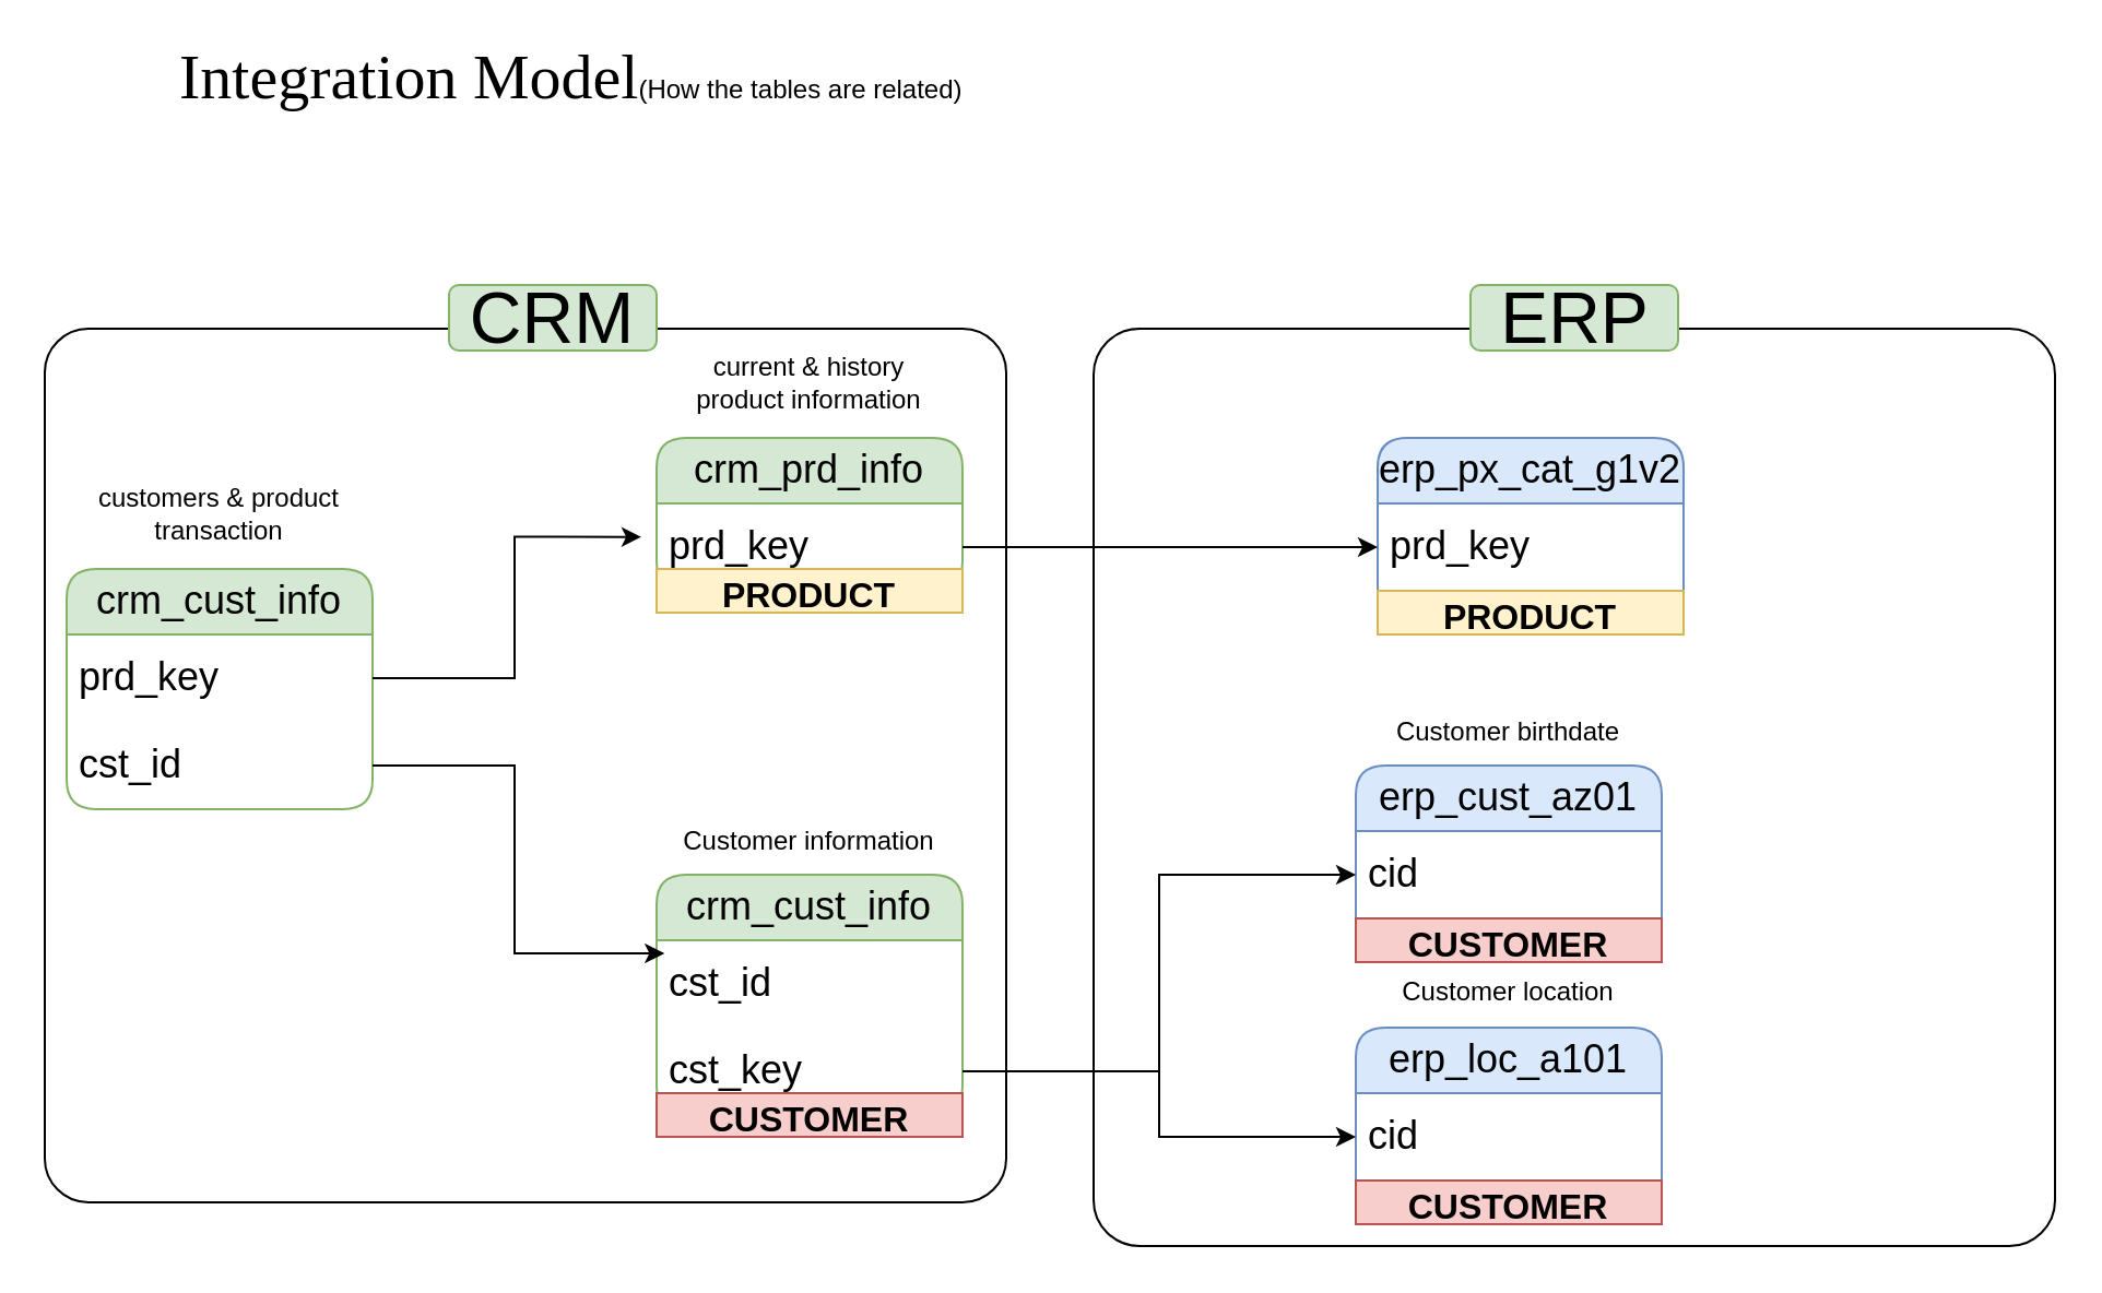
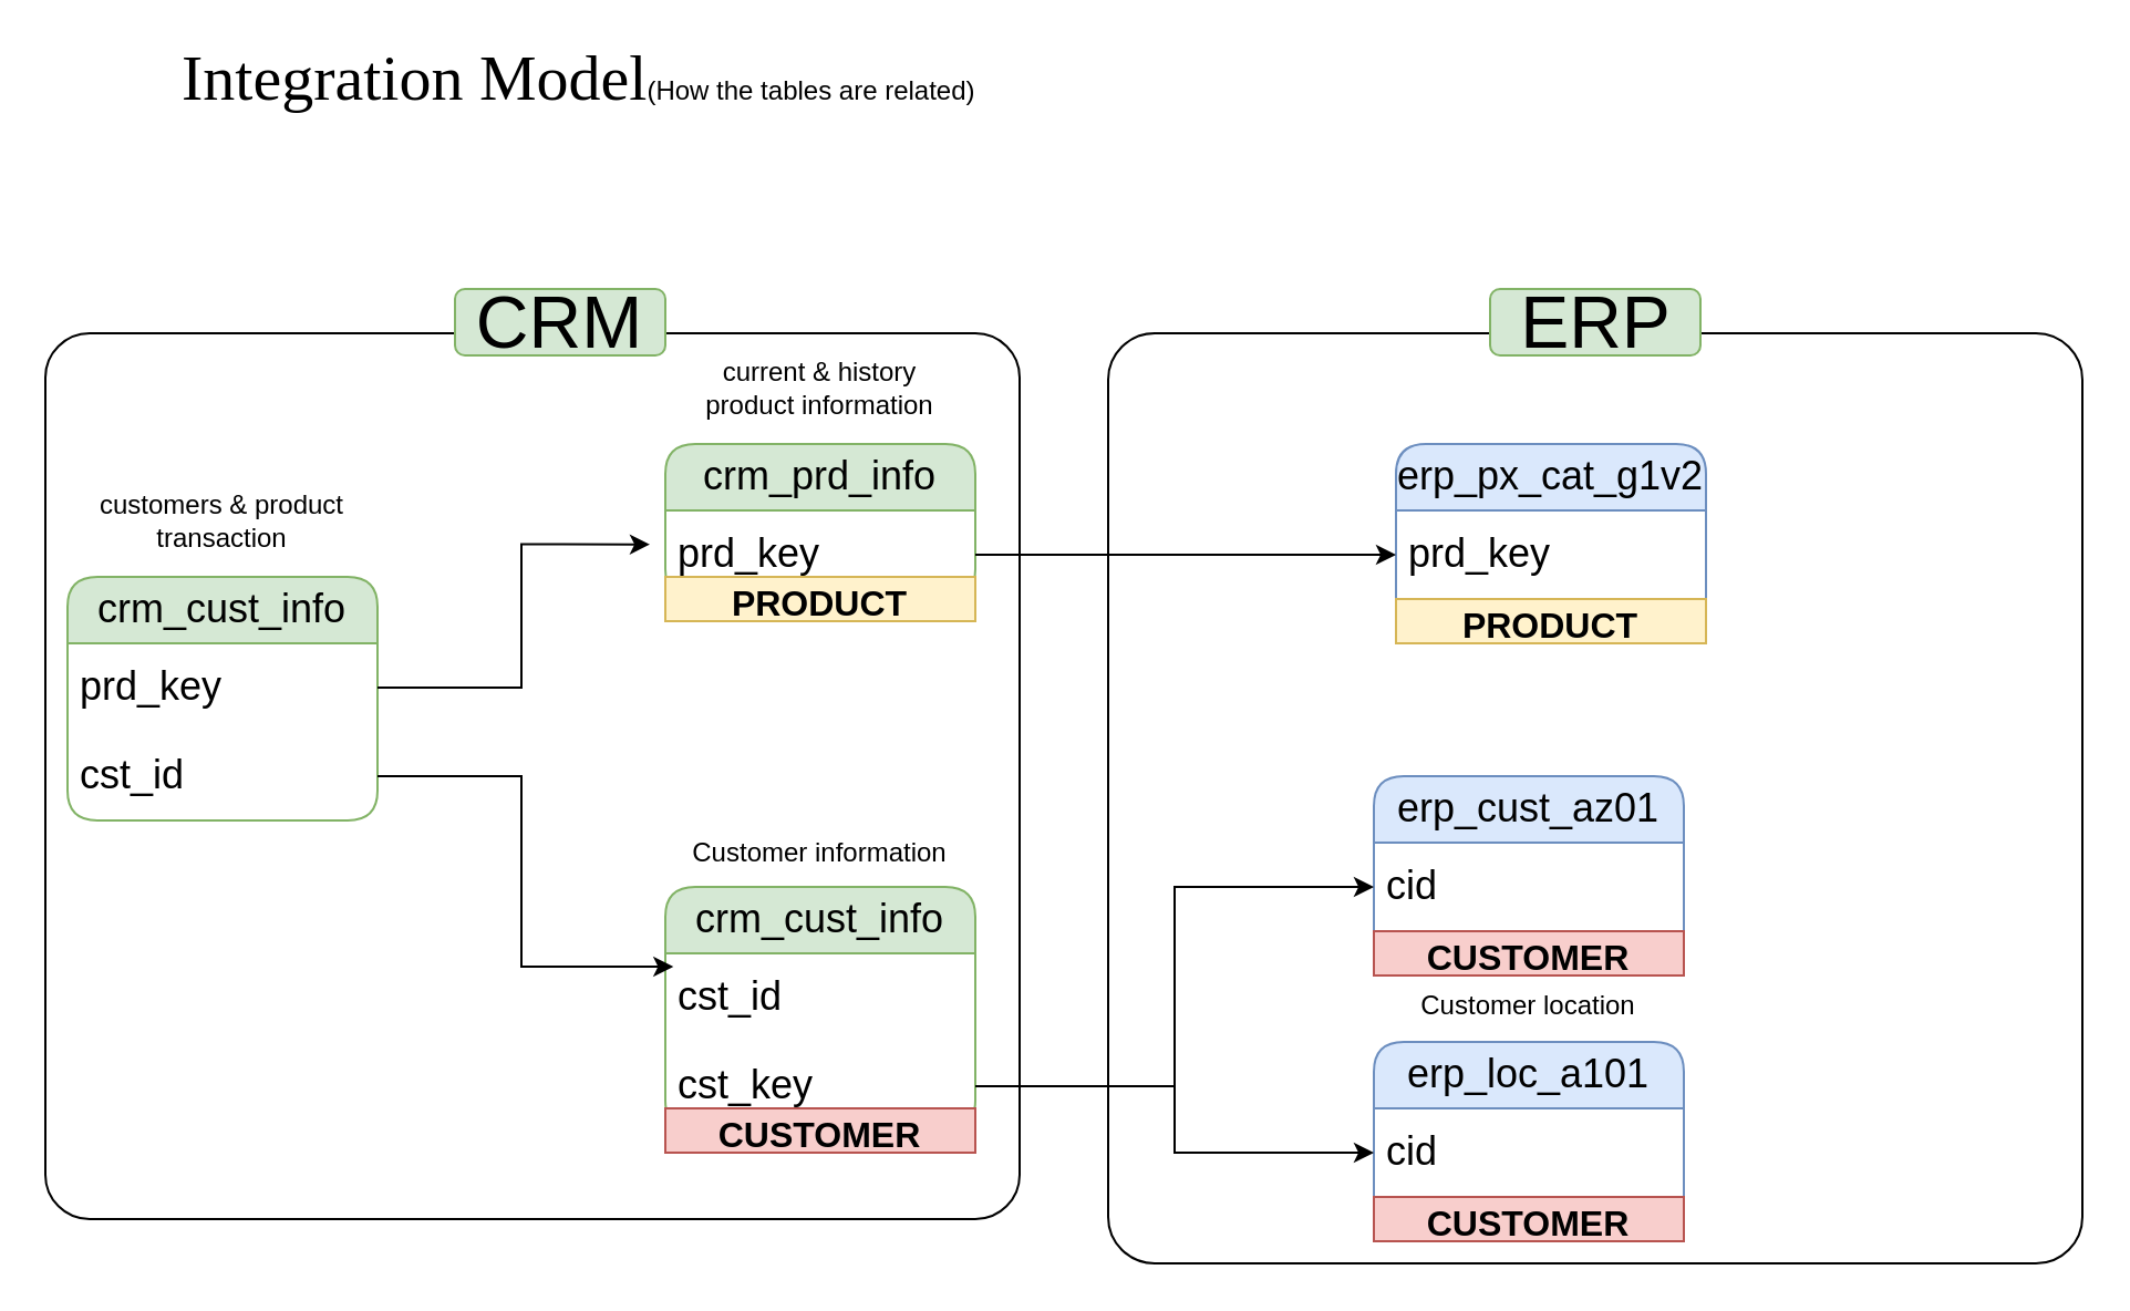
  <mxCell id="0" />
  <mxCell id="1" parent="0" />
  <mxCell id="2" value="" style="rounded=1;whiteSpace=wrap;html=1;fillColor=none;arcSize=5;" vertex="1" parent="1"><mxGeometry x="500" y="150" width="440" height="420" as="geometry" /></mxCell>
  <mxCell id="3" value="crm_cust_info" style="swimlane;fontStyle=0;childLayout=stackLayout;horizontal=1;startSize=30;horizontalStack=0;resizeParent=1;resizeParentMax=0;resizeLast=0;collapsible=1;marginBottom=0;whiteSpace=wrap;html=1;rounded=1;fillColor=#d5e8d4;strokeColor=#82b366;fontSize=18;" vertex="1" parent="1"><mxGeometry x="300" y="400" width="140" height="110" as="geometry" /></mxCell>
  <mxCell id="4" value="cst_id" style="text;strokeColor=none;fillColor=none;align=left;verticalAlign=middle;spacingLeft=4;spacingRight=4;overflow=hidden;points=[[0,0.5],[1,0.5]];portConstraint=eastwest;rotatable=0;whiteSpace=wrap;html=1;fontSize=18;" vertex="1" parent="3"><mxGeometry y="30" width="140" height="40" as="geometry" /></mxCell>
  <mxCell id="5" value="cst_key" style="text;strokeColor=none;fillColor=none;align=left;verticalAlign=middle;spacingLeft=4;spacingRight=4;overflow=hidden;points=[[0,0.5],[1,0.5]];portConstraint=eastwest;rotatable=0;whiteSpace=wrap;html=1;fontSize=18;" vertex="1" parent="3"><mxGeometry y="70" width="140" height="40" as="geometry" /></mxCell>
  <mxCell id="6" value="Customer information" style="text;html=1;align=center;verticalAlign=middle;whiteSpace=wrap;rounded=0;" vertex="1" parent="1"><mxGeometry x="305" y="370" width="130" height="30" as="geometry" /></mxCell>
  <mxCell id="7" value="crm_prd_info" style="swimlane;fontStyle=0;childLayout=stackLayout;horizontal=1;startSize=30;horizontalStack=0;resizeParent=1;resizeParentMax=0;resizeLast=0;collapsible=1;marginBottom=0;whiteSpace=wrap;html=1;rounded=1;fillColor=#d5e8d4;strokeColor=#82b366;fontSize=18;" vertex="1" parent="1"><mxGeometry x="300" y="200" width="140" height="70" as="geometry" /></mxCell>
  <mxCell id="8" value="prd_key" style="text;strokeColor=none;fillColor=none;align=left;verticalAlign=middle;spacingLeft=4;spacingRight=4;overflow=hidden;points=[[0,0.5],[1,0.5]];portConstraint=eastwest;rotatable=0;whiteSpace=wrap;html=1;fontSize=18;" vertex="1" parent="7"><mxGeometry y="30" width="140" height="40" as="geometry" /></mxCell>
  <mxCell id="9" value="current &amp;amp; history product information" style="text;html=1;align=center;verticalAlign=middle;whiteSpace=wrap;rounded=0;" vertex="1" parent="1"><mxGeometry x="310" y="160" width="120" height="30" as="geometry" /></mxCell>
  <mxCell id="10" value="crm_cust_info" style="swimlane;fontStyle=0;childLayout=stackLayout;horizontal=1;startSize=30;horizontalStack=0;resizeParent=1;resizeParentMax=0;resizeLast=0;collapsible=1;marginBottom=0;whiteSpace=wrap;html=1;rounded=1;fillColor=#d5e8d4;strokeColor=#82b366;fontSize=18;" vertex="1" parent="1"><mxGeometry x="30" y="260" width="140" height="110" as="geometry" /></mxCell>
  <mxCell id="11" value="prd_key" style="text;strokeColor=none;fillColor=none;align=left;verticalAlign=middle;spacingLeft=4;spacingRight=4;overflow=hidden;points=[[0,0.5],[1,0.5]];portConstraint=eastwest;rotatable=0;whiteSpace=wrap;html=1;fontSize=18;" vertex="1" parent="10"><mxGeometry y="30" width="140" height="40" as="geometry" /></mxCell>
  <mxCell id="12" value="cst_id" style="text;strokeColor=none;fillColor=none;align=left;verticalAlign=middle;spacingLeft=4;spacingRight=4;overflow=hidden;points=[[0,0.5],[1,0.5]];portConstraint=eastwest;rotatable=0;whiteSpace=wrap;html=1;fontSize=18;" vertex="1" parent="10"><mxGeometry y="70" width="140" height="40" as="geometry" /></mxCell>
  <mxCell id="13" value="customers &amp;amp; product transaction" style="text;html=1;align=center;verticalAlign=middle;whiteSpace=wrap;rounded=0;" vertex="1" parent="1"><mxGeometry x="35" y="220" width="130" height="30" as="geometry" /></mxCell>
  <mxCell id="14" style="edgeStyle=orthogonalEdgeStyle;rounded=0;orthogonalLoop=1;jettySize=auto;html=1;entryX=0.026;entryY=0.15;entryDx=0;entryDy=0;entryPerimeter=0;" edge="1" parent="1" source="12" target="4"><mxGeometry relative="1" as="geometry" /></mxCell>
  <mxCell id="15" style="edgeStyle=orthogonalEdgeStyle;rounded=0;orthogonalLoop=1;jettySize=auto;html=1;entryX=-0.05;entryY=0.383;entryDx=0;entryDy=0;entryPerimeter=0;" edge="1" parent="1" source="11" target="8"><mxGeometry relative="1" as="geometry" /></mxCell>
  <mxCell id="16" value="erp_cust_az01" style="swimlane;fontStyle=0;childLayout=stackLayout;horizontal=1;startSize=30;horizontalStack=0;resizeParent=1;resizeParentMax=0;resizeLast=0;collapsible=1;marginBottom=0;whiteSpace=wrap;html=1;rounded=1;fillColor=#dae8fc;strokeColor=#6c8ebf;fontSize=18;" vertex="1" parent="1"><mxGeometry x="620" y="350" width="140" height="90" as="geometry" /></mxCell>
  <mxCell id="17" value="cid" style="text;strokeColor=none;fillColor=none;align=left;verticalAlign=middle;spacingLeft=4;spacingRight=4;overflow=hidden;points=[[0,0.5],[1,0.5]];portConstraint=eastwest;rotatable=0;whiteSpace=wrap;html=1;fontSize=18;" vertex="1" parent="16"><mxGeometry y="30" width="140" height="40" as="geometry" /></mxCell>
  <mxCell id="18" value="&lt;b&gt;&lt;font style=&quot;font-size: 16px;&quot;&gt;CUSTOMER&lt;/font&gt;&lt;/b&gt;" style="text;html=1;strokeColor=#b85450;fillColor=#f8cecc;align=center;verticalAlign=middle;whiteSpace=wrap;overflow=hidden;" vertex="1" parent="16"><mxGeometry y="70" width="140" height="20" as="geometry" /></mxCell>
- <mxCell id="19" value="Customer birthdate" style="text;html=1;align=center;verticalAlign=middle;whiteSpace=wrap;rounded=0;fillColor=none;strokeColor=none;" vertex="1" parent="1"><mxGeometry x="635" y="320" width="110" height="30" as="geometry" /></mxCell>
  <mxCell id="20" style="edgeStyle=orthogonalEdgeStyle;rounded=0;orthogonalLoop=1;jettySize=auto;html=1;entryX=0;entryY=0.5;entryDx=0;entryDy=0;" edge="1" parent="1" source="5" target="17"><mxGeometry relative="1" as="geometry" /></mxCell>
  <mxCell id="21" value="erp_loc_a101" style="swimlane;fontStyle=0;childLayout=stackLayout;horizontal=1;startSize=30;horizontalStack=0;resizeParent=1;resizeParentMax=0;resizeLast=0;collapsible=1;marginBottom=0;whiteSpace=wrap;html=1;rounded=1;fillColor=#dae8fc;strokeColor=#6c8ebf;fontSize=18;" vertex="1" parent="1"><mxGeometry x="620" y="470" width="140" height="90" as="geometry" /></mxCell>
  <mxCell id="22" value="cid" style="text;strokeColor=none;fillColor=none;align=left;verticalAlign=middle;spacingLeft=4;spacingRight=4;overflow=hidden;points=[[0,0.5],[1,0.5]];portConstraint=eastwest;rotatable=0;whiteSpace=wrap;html=1;fontSize=18;" vertex="1" parent="21"><mxGeometry y="30" width="140" height="40" as="geometry" /></mxCell>
  <mxCell id="23" value="&lt;b&gt;&lt;font style=&quot;font-size: 16px;&quot;&gt;CUSTOMER&lt;/font&gt;&lt;/b&gt;" style="text;html=1;strokeColor=#b85450;fillColor=#f8cecc;align=center;verticalAlign=middle;whiteSpace=wrap;overflow=hidden;" vertex="1" parent="21"><mxGeometry y="70" width="140" height="20" as="geometry" /></mxCell>
  <mxCell id="24" value="Customer location" style="text;html=1;align=center;verticalAlign=middle;whiteSpace=wrap;rounded=0;fillColor=none;strokeColor=none;" vertex="1" parent="1"><mxGeometry x="635" y="439" width="110" height="30" as="geometry" /></mxCell>
  <mxCell id="25" style="edgeStyle=orthogonalEdgeStyle;rounded=0;orthogonalLoop=1;jettySize=auto;html=1;" edge="1" parent="1" source="5" target="22"><mxGeometry relative="1" as="geometry" /></mxCell>
  <mxCell id="26" value="erp_px_cat_g1v2" style="swimlane;fontStyle=0;childLayout=stackLayout;horizontal=1;startSize=30;horizontalStack=0;resizeParent=1;resizeParentMax=0;resizeLast=0;collapsible=1;marginBottom=0;whiteSpace=wrap;html=1;rounded=1;fillColor=#dae8fc;strokeColor=#6c8ebf;fontSize=18;" vertex="1" parent="1"><mxGeometry x="630" y="200" width="140" height="90" as="geometry" /></mxCell>
  <mxCell id="27" value="prd_key" style="text;strokeColor=none;fillColor=none;align=left;verticalAlign=middle;spacingLeft=4;spacingRight=4;overflow=hidden;points=[[0,0.5],[1,0.5]];portConstraint=eastwest;rotatable=0;whiteSpace=wrap;html=1;fontSize=18;" vertex="1" parent="26"><mxGeometry y="30" width="140" height="40" as="geometry" /></mxCell>
  <mxCell id="28" value="&lt;b&gt;&lt;font style=&quot;font-size: 16px;&quot;&gt;PRODUCT&lt;/font&gt;&lt;/b&gt;" style="text;html=1;strokeColor=#d6b656;fillColor=#fff2cc;align=center;verticalAlign=middle;whiteSpace=wrap;overflow=hidden;" vertex="1" parent="26"><mxGeometry y="70" width="140" height="20" as="geometry" /></mxCell>
  <mxCell id="29" style="edgeStyle=orthogonalEdgeStyle;rounded=0;orthogonalLoop=1;jettySize=auto;html=1;entryX=0;entryY=0.5;entryDx=0;entryDy=0;" edge="1" parent="1" source="8" target="27"><mxGeometry relative="1" as="geometry" /></mxCell>
  <mxCell id="30" value="&lt;font face=&quot;Georgia&quot; style=&quot;font-size: 29px;&quot;&gt;Integration Model&lt;/font&gt;(How the tables are related)" style="text;html=1;align=left;verticalAlign=middle;whiteSpace=wrap;rounded=0;" vertex="1" parent="1"><mxGeometry x="80" y="20" width="430" height="30" as="geometry" /></mxCell>
  <mxCell id="31" value="" style="rounded=1;whiteSpace=wrap;html=1;fillColor=none;arcSize=5;" vertex="1" parent="1"><mxGeometry x="20" y="150" width="440" height="400" as="geometry" /></mxCell>
  <mxCell id="32" value="&lt;font style=&quot;font-size: 33px;&quot;&gt;CRM&lt;/font&gt;" style="text;html=1;align=center;verticalAlign=middle;whiteSpace=wrap;rounded=1;fillColor=#d5e8d4;strokeColor=#82b366;" vertex="1" parent="1"><mxGeometry x="205" y="130" width="95" height="30" as="geometry" /></mxCell>
  <mxCell id="33" value="&lt;span style=&quot;font-size: 33px;&quot;&gt;ERP&lt;/span&gt;" style="text;html=1;align=center;verticalAlign=middle;whiteSpace=wrap;rounded=1;fillColor=#d5e8d4;strokeColor=#82b366;" vertex="1" parent="1"><mxGeometry x="672.5" y="130" width="95" height="30" as="geometry" /></mxCell>
  <mxCell id="34" value="&lt;b&gt;&lt;font style=&quot;font-size: 16px;&quot;&gt;PRODUCT&lt;/font&gt;&lt;/b&gt;" style="text;html=1;strokeColor=#d6b656;fillColor=#fff2cc;align=center;verticalAlign=middle;whiteSpace=wrap;overflow=hidden;" vertex="1" parent="1"><mxGeometry x="300" y="260" width="140" height="20" as="geometry" /></mxCell>
  <mxCell id="35" value="&lt;b&gt;&lt;font style=&quot;font-size: 16px;&quot;&gt;CUSTOMER&lt;/font&gt;&lt;/b&gt;" style="text;html=1;strokeColor=#b85450;fillColor=#f8cecc;align=center;verticalAlign=middle;whiteSpace=wrap;overflow=hidden;" vertex="1" parent="1"><mxGeometry x="300" y="500" width="140" height="20" as="geometry" /></mxCell>
